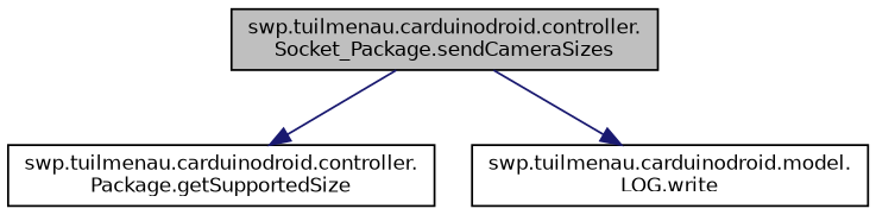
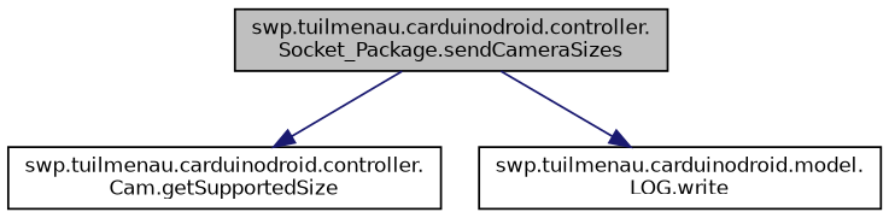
  digraph {
    rankdir=TB
    node [color=black fillcolor=white fontname=Helvetica fontsize=10 shape=record style=filled]
    edge [color=midnightblue fontname=Helvetica fontsize=10 labelfontname=Helvetica labelfontsize=10 style=solid]
    n1 [fillcolor=grey75 fontcolor=black height=0.2 label="swp.tuilmenau.carduinodroid.controller.\lSocket_Package.sendCameraSizes" width=0.4]
-   n2 [height=0.2 label="swp.tuilmenau.carduinodroid.controller.\lPackage.getSupportedSize" width=0.4]
+   n2 [height=0.2 label="swp.tuilmenau.carduinodroid.controller.\lCam.getSupportedSize" width=0.4]
    n3 [height=0.2 label="swp.tuilmenau.carduinodroid.model.\lLOG.write" width=0.4]
    n1 -> n2
    n1 -> n3
  }
